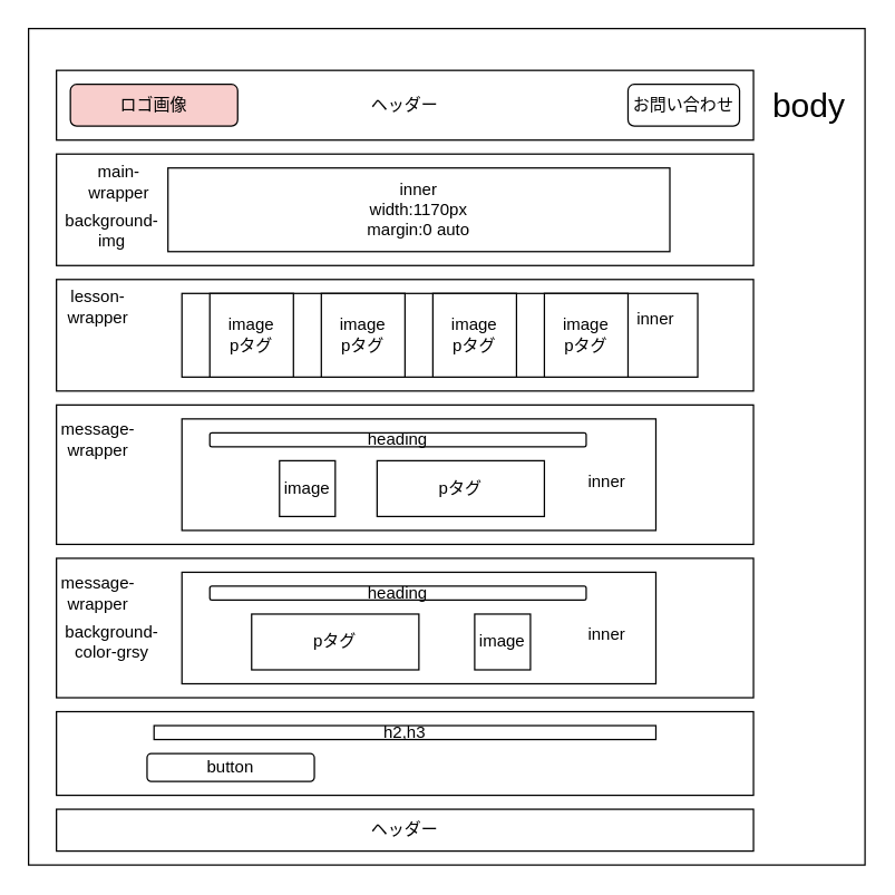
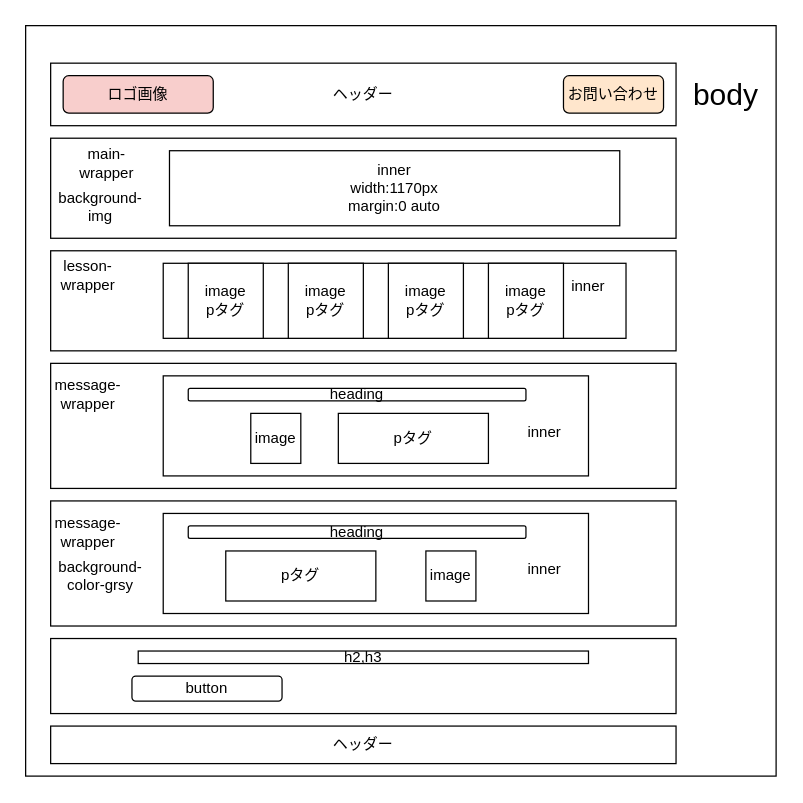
  <mxCell id="0" />
  <mxCell id="1" parent="0" />
  <mxCell id="2" value="" style="whiteSpace=wrap;html=1;aspect=fixed;" vertex="1" parent="1"><mxGeometry x="20" y="20" width="600" height="600" as="geometry" /></mxCell>
  <mxCell id="3" value="ヘッダー" style="rounded=0;whiteSpace=wrap;html=1;" vertex="1" parent="1"><mxGeometry x="40" y="50" width="500" height="50" as="geometry" /></mxCell>
  <mxCell id="4" value="ロゴ画像" style="rounded=1;whiteSpace=wrap;html=1;fillColor=#f8cecc;" vertex="1" parent="1"><mxGeometry x="50" y="60" width="120" height="30" as="geometry" /></mxCell>
- <mxCell id="5" value="お問い合わせ" style="rounded=1;whiteSpace=wrap;html=1;" vertex="1" parent="1"><mxGeometry x="450" y="60" width="80" height="30" as="geometry" /></mxCell>
+ <mxCell id="5" value="お問い合わせ" style="rounded=1;whiteSpace=wrap;html=1;fillColor=#ffe6cc;" vertex="1" parent="1"><mxGeometry x="450" y="60" width="80" height="30" as="geometry" /></mxCell>
  <mxCell id="6" value="" style="rounded=0;whiteSpace=wrap;html=1;" vertex="1" parent="1"><mxGeometry x="40" y="110" width="500" height="80" as="geometry" /></mxCell>
- <mxCell id="7" value="inner&lt;br&gt;width:1170px&lt;br&gt;margin:0 auto" style="rounded=0;whiteSpace=wrap;html=1;" vertex="1" parent="1"><mxGeometry x="120" y="120" width="360" height="60" as="geometry" /></mxCell>
+ <mxCell id="7" value="inner&lt;br&gt;width:1170px&lt;br&gt;margin:0 auto" style="rounded=0;whiteSpace=wrap;html=1;" vertex="1" parent="1"><mxGeometry x="135" y="120" width="360" height="60" as="geometry" /></mxCell>
  <mxCell id="8" value="main-wrapper" style="text;html=1;strokeColor=none;fillColor=none;align=center;verticalAlign=middle;whiteSpace=wrap;rounded=0;" vertex="1" parent="1"><mxGeometry x="65" y="120" width="40" height="20" as="geometry" /></mxCell>
  <mxCell id="9" value="background-img&lt;br&gt;" style="text;html=1;strokeColor=none;fillColor=none;align=center;verticalAlign=middle;whiteSpace=wrap;rounded=0;" vertex="1" parent="1"><mxGeometry x="60" y="150" width="40" height="30" as="geometry" /></mxCell>
  <mxCell id="10" value="" style="rounded=0;whiteSpace=wrap;html=1;" vertex="1" parent="1"><mxGeometry x="40" y="200" width="500" height="80" as="geometry" /></mxCell>
  <mxCell id="11" value="" style="rounded=0;whiteSpace=wrap;html=1;" vertex="1" parent="1"><mxGeometry x="130" y="210" width="370" height="60" as="geometry" /></mxCell>
  <mxCell id="12" value="image&lt;br&gt;pタグ" style="whiteSpace=wrap;html=1;aspect=fixed;" vertex="1" parent="1"><mxGeometry x="150" y="210" width="60" height="60" as="geometry" /></mxCell>
  <mxCell id="13" value="image&lt;br&gt;pタグ" style="whiteSpace=wrap;html=1;aspect=fixed;" vertex="1" parent="1"><mxGeometry x="230" y="210" width="60" height="60" as="geometry" /></mxCell>
  <mxCell id="14" value="image&lt;br&gt;pタグ" style="whiteSpace=wrap;html=1;aspect=fixed;" vertex="1" parent="1"><mxGeometry x="310" y="210" width="60" height="60" as="geometry" /></mxCell>
  <mxCell id="15" value="image&lt;br&gt;pタグ" style="whiteSpace=wrap;html=1;aspect=fixed;" vertex="1" parent="1"><mxGeometry x="390" y="210" width="60" height="60" as="geometry" /></mxCell>
  <mxCell id="16" value="lesson-wrapper" style="text;html=1;strokeColor=none;fillColor=none;align=center;verticalAlign=middle;whiteSpace=wrap;rounded=0;" vertex="1" parent="1"><mxGeometry x="50" y="210" width="40" height="20" as="geometry" /></mxCell>
  <mxCell id="17" value="inner" style="text;html=1;strokeColor=none;fillColor=none;align=center;verticalAlign=middle;whiteSpace=wrap;rounded=0;" vertex="1" parent="1"><mxGeometry x="450" y="219" width="40" height="20" as="geometry" /></mxCell>
  <mxCell id="18" value="" style="rounded=0;whiteSpace=wrap;html=1;" vertex="1" parent="1"><mxGeometry x="40" y="290" width="500" height="100" as="geometry" /></mxCell>
  <mxCell id="19" value="" style="rounded=0;whiteSpace=wrap;html=1;" vertex="1" parent="1"><mxGeometry x="130" y="300" width="340" height="80" as="geometry" /></mxCell>
  <mxCell id="20" value="image" style="whiteSpace=wrap;html=1;aspect=fixed;" vertex="1" parent="1"><mxGeometry x="200" y="330" width="40" height="40" as="geometry" /></mxCell>
  <mxCell id="21" value="pタグ" style="rounded=0;whiteSpace=wrap;html=1;" vertex="1" parent="1"><mxGeometry x="270" y="330" width="120" height="40" as="geometry" /></mxCell>
  <mxCell id="22" value="heading" style="rounded=1;whiteSpace=wrap;html=1;" vertex="1" parent="1"><mxGeometry x="150" y="310" width="270" height="10" as="geometry" /></mxCell>
  <mxCell id="23" value="message-wrapper&lt;br&gt;" style="text;html=1;strokeColor=none;fillColor=none;align=center;verticalAlign=middle;whiteSpace=wrap;rounded=0;" vertex="1" parent="1"><mxGeometry x="50" y="305" width="40" height="20" as="geometry" /></mxCell>
  <mxCell id="24" value="inner" style="text;html=1;strokeColor=none;fillColor=none;align=center;verticalAlign=middle;whiteSpace=wrap;rounded=0;" vertex="1" parent="1"><mxGeometry x="410" y="330" width="50" height="30" as="geometry" /></mxCell>
  <mxCell id="25" value="" style="rounded=0;whiteSpace=wrap;html=1;" vertex="1" parent="1"><mxGeometry x="40" y="400" width="500" height="100" as="geometry" /></mxCell>
  <mxCell id="26" value="background-color-grsy&lt;br&gt;" style="text;html=1;strokeColor=none;fillColor=none;align=center;verticalAlign=middle;whiteSpace=wrap;rounded=0;" vertex="1" parent="1"><mxGeometry x="60" y="450" width="40" height="20" as="geometry" /></mxCell>
  <mxCell id="27" value="message-wrapper&lt;br&gt;" style="text;html=1;strokeColor=none;fillColor=none;align=center;verticalAlign=middle;whiteSpace=wrap;rounded=0;" vertex="1" parent="1"><mxGeometry x="50" y="415" width="40" height="20" as="geometry" /></mxCell>
  <mxCell id="28" value="" style="rounded=0;whiteSpace=wrap;html=1;" vertex="1" parent="1"><mxGeometry x="130" y="410" width="340" height="80" as="geometry" /></mxCell>
  <mxCell id="29" value="image" style="whiteSpace=wrap;html=1;aspect=fixed;" vertex="1" parent="1"><mxGeometry x="340" y="440" width="40" height="40" as="geometry" /></mxCell>
  <mxCell id="30" value="heading" style="rounded=1;whiteSpace=wrap;html=1;" vertex="1" parent="1"><mxGeometry x="150" y="420" width="270" height="10" as="geometry" /></mxCell>
  <mxCell id="31" value="pタグ" style="rounded=0;whiteSpace=wrap;html=1;" vertex="1" parent="1"><mxGeometry x="180" y="440" width="120" height="40" as="geometry" /></mxCell>
  <mxCell id="32" value="inner" style="text;html=1;strokeColor=none;fillColor=none;align=center;verticalAlign=middle;whiteSpace=wrap;rounded=0;" vertex="1" parent="1"><mxGeometry x="410" y="440" width="50" height="30" as="geometry" /></mxCell>
  <mxCell id="33" value="" style="rounded=0;whiteSpace=wrap;html=1;" vertex="1" parent="1"><mxGeometry x="40" y="510" width="500" height="60" as="geometry" /></mxCell>
  <mxCell id="34" value="ヘッダー" style="rounded=0;whiteSpace=wrap;html=1;" vertex="1" parent="1"><mxGeometry x="40" y="580" width="500" height="30" as="geometry" /></mxCell>
  <mxCell id="35" value="h2,h3" style="rounded=0;whiteSpace=wrap;html=1;" vertex="1" parent="1"><mxGeometry x="110" y="520" width="360" height="10" as="geometry" /></mxCell>
  <mxCell id="36" value="&lt;font style=&quot;font-size: 24px&quot;&gt;body&lt;/font&gt;" style="text;html=1;strokeColor=none;fillColor=none;align=center;verticalAlign=middle;whiteSpace=wrap;rounded=0;" vertex="1" parent="1"><mxGeometry x="550" y="50" width="60" height="51" as="geometry" /></mxCell>
  <mxCell id="37" value="button" style="rounded=1;whiteSpace=wrap;html=1;" vertex="1" parent="1"><mxGeometry x="105" y="540" width="120" height="20" as="geometry" /></mxCell>
